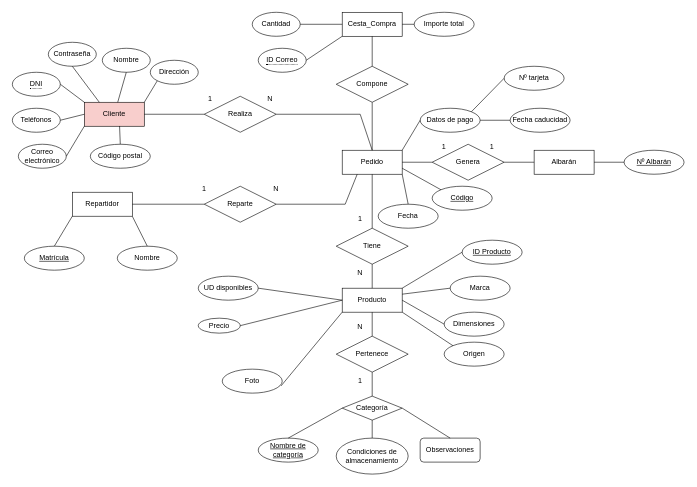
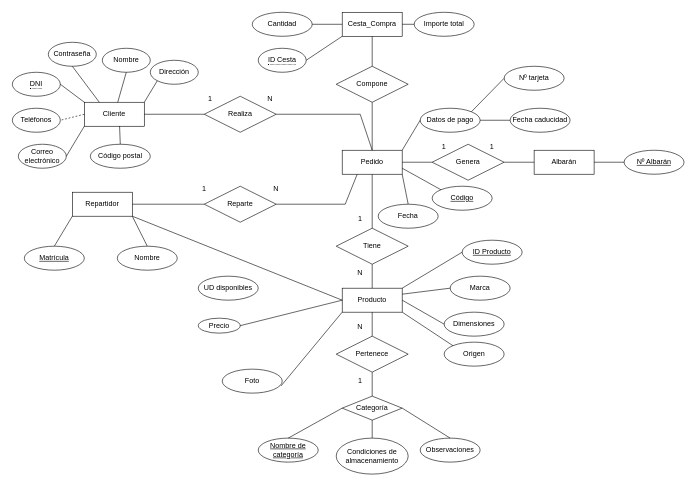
  <mxCell id="0" />
  <mxCell id="1" parent="0" />
- <mxCell id="2" value="Cliente" style="whiteSpace=wrap;html=1;align=center;fillColor=#f8cecc;" parent="1" vertex="1"><mxGeometry x="140" y="170" width="100" height="40" as="geometry" /></mxCell>
+ <mxCell id="2" value="Cliente" style="whiteSpace=wrap;html=1;align=center;" parent="1" vertex="1"><mxGeometry x="140" y="170" width="100" height="40" as="geometry" /></mxCell>
  <mxCell id="3" value="Producto" style="whiteSpace=wrap;html=1;align=center;" parent="1" vertex="1"><mxGeometry x="570" y="480" width="100" height="40" as="geometry" /></mxCell>
  <mxCell id="4" value="Categoría" style="rhombus;whiteSpace=wrap;html=1;align=center;" parent="1" vertex="1"><mxGeometry x="570" y="660" width="100" height="40" as="geometry" /></mxCell>
  <mxCell id="5" value="Pedido" style="whiteSpace=wrap;html=1;align=center;" parent="1" vertex="1"><mxGeometry x="570" y="250" width="100" height="40" as="geometry" /></mxCell>
  <mxCell id="6" value="Repartidor" style="whiteSpace=wrap;html=1;align=center;" parent="1" vertex="1"><mxGeometry x="120" y="320" width="100" height="40" as="geometry" /></mxCell>
  <mxCell id="7" value="Albarán" style="whiteSpace=wrap;html=1;align=center;" parent="1" vertex="1"><mxGeometry x="890" y="250" width="100" height="40" as="geometry" /></mxCell>
  <mxCell id="8" value="&lt;span style=&quot;border-bottom: 1px dotted&quot;&gt;DNI&lt;/span&gt;" style="ellipse;whiteSpace=wrap;html=1;align=center;" parent="1" vertex="1"><mxGeometry x="20" y="120" width="80" height="40" as="geometry" /></mxCell>
  <mxCell id="9" value="Nombre" style="ellipse;whiteSpace=wrap;html=1;align=center;" parent="1" vertex="1"><mxGeometry x="170" y="80" width="80" height="40" as="geometry" /></mxCell>
  <mxCell id="10" value="Dirección" style="ellipse;whiteSpace=wrap;html=1;align=center;" parent="1" vertex="1"><mxGeometry x="250" y="100" width="80" height="40" as="geometry" /></mxCell>
  <mxCell id="11" value="Teléfonos" style="ellipse;whiteSpace=wrap;html=1;align=center;" parent="1" vertex="1"><mxGeometry x="20" y="180" width="80" height="40" as="geometry" /></mxCell>
  <mxCell id="12" value="Correo electrónico" style="ellipse;whiteSpace=wrap;html=1;align=center;" parent="1" vertex="1"><mxGeometry x="30" y="240" width="80" height="40" as="geometry" /></mxCell>
  <mxCell id="13" value="Código postal" style="ellipse;whiteSpace=wrap;html=1;align=center;" parent="1" vertex="1"><mxGeometry x="150" y="240" width="100" height="40" as="geometry" /></mxCell>
  <mxCell id="14" value="Contraseña" style="ellipse;whiteSpace=wrap;html=1;align=center;" parent="1" vertex="1"><mxGeometry x="80" y="70" width="80" height="40" as="geometry" /></mxCell>
  <mxCell id="15" value="Realiza" style="shape=rhombus;perimeter=rhombusPerimeter;whiteSpace=wrap;html=1;align=center;" parent="1" vertex="1"><mxGeometry x="340" y="160" width="120" height="60" as="geometry" /></mxCell>
  <mxCell id="16" value="Tiene" style="shape=rhombus;perimeter=rhombusPerimeter;whiteSpace=wrap;html=1;align=center;" parent="1" vertex="1"><mxGeometry x="560" y="380" width="120" height="60" as="geometry" /></mxCell>
  <mxCell id="17" value="Pertenece" style="shape=rhombus;perimeter=rhombusPerimeter;whiteSpace=wrap;html=1;align=center;" parent="1" vertex="1"><mxGeometry x="560" y="560" width="120" height="60" as="geometry" /></mxCell>
  <mxCell id="18" value="Reparte" style="shape=rhombus;perimeter=rhombusPerimeter;whiteSpace=wrap;html=1;align=center;" parent="1" vertex="1"><mxGeometry x="340" y="310" width="120" height="60" as="geometry" /></mxCell>
  <mxCell id="19" value="Genera" style="shape=rhombus;perimeter=rhombusPerimeter;whiteSpace=wrap;html=1;align=center;" parent="1" vertex="1"><mxGeometry x="720" y="240" width="120" height="60" as="geometry" /></mxCell>
  <mxCell id="20" value="" style="endArrow=none;html=1;rounded=0;entryX=1;entryY=0.5;entryDx=0;entryDy=0;exitX=0;exitY=0.5;exitDx=0;exitDy=0;" parent="1" source="15" target="2" edge="1"><mxGeometry width="50" height="50" relative="1" as="geometry"><mxPoint x="560" y="380" as="sourcePoint" /><mxPoint x="610" y="330" as="targetPoint" /></mxGeometry></mxCell>
  <mxCell id="21" value="" style="endArrow=none;html=1;rounded=0;entryX=1;entryY=0.5;entryDx=0;entryDy=0;exitX=0.5;exitY=0;exitDx=0;exitDy=0;" parent="1" source="5" target="15" edge="1"><mxGeometry width="50" height="50" relative="1" as="geometry"><mxPoint x="560" y="380" as="sourcePoint" /><mxPoint x="610" y="330" as="targetPoint" /><Array as="points"><mxPoint x="600" y="190" /></Array></mxGeometry></mxCell>
  <mxCell id="22" value="" style="endArrow=none;html=1;rounded=0;entryX=0.25;entryY=1;entryDx=0;entryDy=0;exitX=1;exitY=0.5;exitDx=0;exitDy=0;" parent="1" source="18" target="5" edge="1"><mxGeometry width="50" height="50" relative="1" as="geometry"><mxPoint x="560" y="380" as="sourcePoint" /><mxPoint x="610" y="330" as="targetPoint" /><Array as="points"><mxPoint x="575" y="340" /></Array></mxGeometry></mxCell>
  <mxCell id="23" value="" style="endArrow=none;html=1;rounded=0;entryX=1;entryY=0.5;entryDx=0;entryDy=0;exitX=0;exitY=0.5;exitDx=0;exitDy=0;" parent="1" source="18" target="6" edge="1"><mxGeometry width="50" height="50" relative="1" as="geometry"><mxPoint x="470" y="380" as="sourcePoint" /><mxPoint x="520" y="330" as="targetPoint" /></mxGeometry></mxCell>
  <mxCell id="24" value="" style="endArrow=none;html=1;rounded=0;exitX=0.5;exitY=0;exitDx=0;exitDy=0;" parent="1" source="16" edge="1"><mxGeometry width="50" height="50" relative="1" as="geometry"><mxPoint x="470" y="380" as="sourcePoint" /><mxPoint x="620" y="290" as="targetPoint" /></mxGeometry></mxCell>
  <mxCell id="25" value="" style="endArrow=none;html=1;rounded=0;entryX=0.5;entryY=1;entryDx=0;entryDy=0;exitX=0.5;exitY=0;exitDx=0;exitDy=0;" parent="1" source="3" target="16" edge="1"><mxGeometry width="50" height="50" relative="1" as="geometry"><mxPoint x="470" y="460" as="sourcePoint" /><mxPoint x="520" y="410" as="targetPoint" /></mxGeometry></mxCell>
  <mxCell id="26" value="" style="endArrow=none;html=1;rounded=0;entryX=0.5;entryY=1;entryDx=0;entryDy=0;exitX=0.5;exitY=0;exitDx=0;exitDy=0;" parent="1" source="17" target="3" edge="1"><mxGeometry width="50" height="50" relative="1" as="geometry"><mxPoint x="470" y="460" as="sourcePoint" /><mxPoint x="520" y="410" as="targetPoint" /></mxGeometry></mxCell>
  <mxCell id="27" value="" style="endArrow=none;html=1;rounded=0;entryX=0.5;entryY=1;entryDx=0;entryDy=0;exitX=0.5;exitY=0;exitDx=0;exitDy=0;" parent="1" source="4" target="17" edge="1"><mxGeometry width="50" height="50" relative="1" as="geometry"><mxPoint x="470" y="460" as="sourcePoint" /><mxPoint x="520" y="410" as="targetPoint" /></mxGeometry></mxCell>
  <mxCell id="28" value="" style="endArrow=none;html=1;rounded=0;entryX=1;entryY=0.5;entryDx=0;entryDy=0;exitX=0;exitY=0.5;exitDx=0;exitDy=0;" parent="1" source="19" target="5" edge="1"><mxGeometry width="50" height="50" relative="1" as="geometry"><mxPoint x="470" y="380" as="sourcePoint" /><mxPoint x="520" y="330" as="targetPoint" /></mxGeometry></mxCell>
  <mxCell id="29" value="" style="endArrow=none;html=1;rounded=0;entryX=1;entryY=0.5;entryDx=0;entryDy=0;" parent="1" source="7" target="19" edge="1"><mxGeometry width="50" height="50" relative="1" as="geometry"><mxPoint x="470" y="380" as="sourcePoint" /><mxPoint x="520" y="330" as="targetPoint" /></mxGeometry></mxCell>
  <mxCell id="30" value="" style="endArrow=none;html=1;rounded=0;entryX=0.5;entryY=1;entryDx=0;entryDy=0;exitX=0.25;exitY=0;exitDx=0;exitDy=0;" parent="1" source="2" target="14" edge="1"><mxGeometry width="50" height="50" relative="1" as="geometry"><mxPoint x="470" y="300" as="sourcePoint" /><mxPoint x="520" y="250" as="targetPoint" /></mxGeometry></mxCell>
  <mxCell id="31" value="" style="endArrow=none;html=1;rounded=0;entryX=0.5;entryY=1;entryDx=0;entryDy=0;" parent="1" source="2" target="9" edge="1"><mxGeometry width="50" height="50" relative="1" as="geometry"><mxPoint x="470" y="380" as="sourcePoint" /><mxPoint x="520" y="330" as="targetPoint" /></mxGeometry></mxCell>
  <mxCell id="32" value="" style="endArrow=none;html=1;rounded=0;entryX=0;entryY=1;entryDx=0;entryDy=0;exitX=1;exitY=0;exitDx=0;exitDy=0;" parent="1" source="2" target="10" edge="1"><mxGeometry width="50" height="50" relative="1" as="geometry"><mxPoint x="470" y="380" as="sourcePoint" /><mxPoint x="520" y="330" as="targetPoint" /></mxGeometry></mxCell>
  <mxCell id="33" value="" style="endArrow=none;html=1;rounded=0;entryX=1;entryY=0.5;entryDx=0;entryDy=0;exitX=0;exitY=0;exitDx=0;exitDy=0;" parent="1" source="2" target="8" edge="1"><mxGeometry width="50" height="50" relative="1" as="geometry"><mxPoint x="470" y="380" as="sourcePoint" /><mxPoint x="520" y="330" as="targetPoint" /></mxGeometry></mxCell>
- <mxCell id="34" value="" style="endArrow=none;html=1;rounded=0;entryX=1;entryY=0.5;entryDx=0;entryDy=0;exitX=0;exitY=0.5;exitDx=0;exitDy=0;" parent="1" source="2" target="11" edge="1"><mxGeometry width="50" height="50" relative="1" as="geometry"><mxPoint x="470" y="380" as="sourcePoint" /><mxPoint x="520" y="330" as="targetPoint" /></mxGeometry></mxCell>
+ <mxCell id="34" value="" style="endArrow=none;html=1;rounded=0;entryX=1;entryY=0.5;entryDx=0;entryDy=0;exitX=0;exitY=0.5;exitDx=0;exitDy=0;dashed=1;" parent="1" source="2" target="11" edge="1"><mxGeometry width="50" height="50" relative="1" as="geometry"><mxPoint x="470" y="380" as="sourcePoint" /><mxPoint x="520" y="330" as="targetPoint" /></mxGeometry></mxCell>
  <mxCell id="35" value="" style="endArrow=none;html=1;rounded=0;entryX=1;entryY=0.5;entryDx=0;entryDy=0;exitX=0;exitY=1;exitDx=0;exitDy=0;" parent="1" source="2" target="12" edge="1"><mxGeometry width="50" height="50" relative="1" as="geometry"><mxPoint x="470" y="380" as="sourcePoint" /><mxPoint x="520" y="330" as="targetPoint" /></mxGeometry></mxCell>
  <mxCell id="36" value="" style="endArrow=none;html=1;rounded=0;entryX=0.588;entryY=0.99;entryDx=0;entryDy=0;entryPerimeter=0;exitX=0.5;exitY=0;exitDx=0;exitDy=0;" parent="1" source="13" target="2" edge="1"><mxGeometry width="50" height="50" relative="1" as="geometry"><mxPoint x="470" y="380" as="sourcePoint" /><mxPoint x="520" y="330" as="targetPoint" /></mxGeometry></mxCell>
  <mxCell id="37" value="Nombre de categoría" style="ellipse;whiteSpace=wrap;html=1;align=center;fontStyle=4;" parent="1" vertex="1"><mxGeometry x="430" y="730" width="100" height="40" as="geometry" /></mxCell>
  <mxCell id="38" value="Condiciones de almacenamiento" style="ellipse;whiteSpace=wrap;html=1;align=center;" parent="1" vertex="1"><mxGeometry x="560" y="730" width="120" height="60" as="geometry" /></mxCell>
- <mxCell id="39" value="Observaciones" style="whiteSpace=wrap;html=1;align=center;rounded=1;" parent="1" vertex="1"><mxGeometry x="700" y="730" width="100" height="40" as="geometry" /></mxCell>
+ <mxCell id="39" value="Observaciones" style="ellipse;whiteSpace=wrap;html=1;align=center;" parent="1" vertex="1"><mxGeometry x="700" y="730" width="100" height="40" as="geometry" /></mxCell>
  <mxCell id="40" value="ID Producto" style="ellipse;whiteSpace=wrap;html=1;align=center;fontStyle=4;" parent="1" vertex="1"><mxGeometry x="770" y="400" width="100" height="40" as="geometry" /></mxCell>
  <mxCell id="41" value="Marca" style="ellipse;whiteSpace=wrap;html=1;align=center;" parent="1" vertex="1"><mxGeometry x="750" y="460" width="100" height="40" as="geometry" /></mxCell>
  <mxCell id="42" value="UD disponibles" style="ellipse;whiteSpace=wrap;html=1;align=center;" parent="1" vertex="1"><mxGeometry x="330" y="460" width="100" height="40" as="geometry" /></mxCell>
  <mxCell id="43" value="Foto" style="ellipse;whiteSpace=wrap;html=1;align=center;" parent="1" vertex="1"><mxGeometry x="370" y="615" width="100" height="40" as="geometry" /></mxCell>
  <mxCell id="44" value="Precio" style="ellipse;whiteSpace=wrap;html=1;align=center;" parent="1" vertex="1"><mxGeometry x="330" y="530" width="70" height="25" as="geometry" /></mxCell>
  <mxCell id="45" value="Dimensiones" style="ellipse;whiteSpace=wrap;html=1;align=center;" parent="1" vertex="1"><mxGeometry x="740" y="520" width="100" height="40" as="geometry" /></mxCell>
  <mxCell id="46" value="Origen" style="ellipse;whiteSpace=wrap;html=1;align=center;" parent="1" vertex="1"><mxGeometry x="740" y="570" width="100" height="40" as="geometry" /></mxCell>
- <mxCell id="47" value="" style="endArrow=none;html=1;rounded=0;entryX=1;entryY=0.5;entryDx=0;entryDy=0;exitX=0;exitY=0.5;exitDx=0;exitDy=0;" parent="1" source="3" target="42" edge="1"><mxGeometry width="50" height="50" relative="1" as="geometry"><mxPoint x="470" y="500" as="sourcePoint" /><mxPoint x="520" y="450" as="targetPoint" /></mxGeometry></mxCell>
+ <mxCell id="47" value="" style="endArrow=none;html=1;rounded=0;exitX=0;exitY=0.5;exitDx=0;exitDy=0;" parent="1" source="3" target="6" edge="1"><mxGeometry width="50" height="50" relative="1" as="geometry"><mxPoint x="470" y="500" as="sourcePoint" /><mxPoint x="520" y="450" as="targetPoint" /></mxGeometry></mxCell>
  <mxCell id="48" value="" style="endArrow=none;html=1;rounded=0;entryX=1;entryY=0.5;entryDx=0;entryDy=0;exitX=0;exitY=0.5;exitDx=0;exitDy=0;" parent="1" source="3" target="44" edge="1"><mxGeometry width="50" height="50" relative="1" as="geometry"><mxPoint x="470" y="500" as="sourcePoint" /><mxPoint x="520" y="450" as="targetPoint" /></mxGeometry></mxCell>
  <mxCell id="49" value="" style="endArrow=none;html=1;rounded=0;entryX=0.98;entryY=0.7;entryDx=0;entryDy=0;entryPerimeter=0;exitX=0;exitY=1;exitDx=0;exitDy=0;" parent="1" source="3" target="43" edge="1"><mxGeometry width="50" height="50" relative="1" as="geometry"><mxPoint x="470" y="500" as="sourcePoint" /><mxPoint x="520" y="450" as="targetPoint" /></mxGeometry></mxCell>
  <mxCell id="50" value="" style="endArrow=none;html=1;rounded=0;entryX=0;entryY=0.5;entryDx=0;entryDy=0;exitX=1;exitY=0;exitDx=0;exitDy=0;" parent="1" source="3" target="40" edge="1"><mxGeometry width="50" height="50" relative="1" as="geometry"><mxPoint x="470" y="500" as="sourcePoint" /><mxPoint x="520" y="450" as="targetPoint" /></mxGeometry></mxCell>
  <mxCell id="51" value="" style="endArrow=none;html=1;rounded=0;entryX=0;entryY=0.5;entryDx=0;entryDy=0;exitX=1;exitY=0.25;exitDx=0;exitDy=0;" parent="1" source="3" target="41" edge="1"><mxGeometry width="50" height="50" relative="1" as="geometry"><mxPoint x="470" y="500" as="sourcePoint" /><mxPoint x="520" y="450" as="targetPoint" /></mxGeometry></mxCell>
  <mxCell id="52" value="" style="endArrow=none;html=1;rounded=0;entryX=0;entryY=0.5;entryDx=0;entryDy=0;exitX=1;exitY=0.5;exitDx=0;exitDy=0;" parent="1" source="3" target="45" edge="1"><mxGeometry width="50" height="50" relative="1" as="geometry"><mxPoint x="470" y="500" as="sourcePoint" /><mxPoint x="520" y="450" as="targetPoint" /></mxGeometry></mxCell>
  <mxCell id="53" value="" style="endArrow=none;html=1;rounded=0;entryX=0;entryY=0;entryDx=0;entryDy=0;exitX=1;exitY=1;exitDx=0;exitDy=0;" parent="1" source="3" target="46" edge="1"><mxGeometry width="50" height="50" relative="1" as="geometry"><mxPoint x="470" y="500" as="sourcePoint" /><mxPoint x="520" y="450" as="targetPoint" /></mxGeometry></mxCell>
  <mxCell id="54" value="" style="endArrow=none;html=1;rounded=0;entryX=0;entryY=0.5;entryDx=0;entryDy=0;exitX=0.5;exitY=0;exitDx=0;exitDy=0;" parent="1" source="37" target="4" edge="1"><mxGeometry width="50" height="50" relative="1" as="geometry"><mxPoint x="470" y="500" as="sourcePoint" /><mxPoint x="520" y="450" as="targetPoint" /></mxGeometry></mxCell>
  <mxCell id="55" value="" style="endArrow=none;html=1;rounded=0;entryX=0.5;entryY=1;entryDx=0;entryDy=0;" parent="1" source="38" target="4" edge="1"><mxGeometry width="50" height="50" relative="1" as="geometry"><mxPoint x="470" y="500" as="sourcePoint" /><mxPoint x="520" y="450" as="targetPoint" /></mxGeometry></mxCell>
  <mxCell id="56" value="" style="endArrow=none;html=1;rounded=0;entryX=1;entryY=0.5;entryDx=0;entryDy=0;exitX=0.5;exitY=0;exitDx=0;exitDy=0;" parent="1" source="39" target="4" edge="1"><mxGeometry width="50" height="50" relative="1" as="geometry"><mxPoint x="470" y="500" as="sourcePoint" /><mxPoint x="520" y="450" as="targetPoint" /></mxGeometry></mxCell>
  <mxCell id="57" value="Fecha" style="ellipse;whiteSpace=wrap;html=1;align=center;" parent="1" vertex="1"><mxGeometry x="630" y="340" width="100" height="40" as="geometry" /></mxCell>
  <mxCell id="58" value="Nº tarjeta" style="ellipse;whiteSpace=wrap;html=1;align=center;" parent="1" vertex="1"><mxGeometry x="840" y="110" width="100" height="40" as="geometry" /></mxCell>
  <mxCell id="59" value="Datos de pago" style="ellipse;whiteSpace=wrap;html=1;align=center;" parent="1" vertex="1"><mxGeometry x="700" y="180" width="100" height="40" as="geometry" /></mxCell>
  <mxCell id="60" value="Fecha caducidad" style="ellipse;whiteSpace=wrap;html=1;align=center;" parent="1" vertex="1"><mxGeometry x="850" y="180" width="100" height="40" as="geometry" /></mxCell>
  <mxCell id="61" value="" style="endArrow=none;html=1;rounded=0;entryX=1;entryY=0;entryDx=0;entryDy=0;exitX=0;exitY=0.5;exitDx=0;exitDy=0;" parent="1" source="59" target="5" edge="1"><mxGeometry width="50" height="50" relative="1" as="geometry"><mxPoint x="470" y="500" as="sourcePoint" /><mxPoint x="520" y="450" as="targetPoint" /></mxGeometry></mxCell>
  <mxCell id="62" value="" style="endArrow=none;html=1;rounded=0;entryX=1;entryY=0;entryDx=0;entryDy=0;exitX=0;exitY=0.5;exitDx=0;exitDy=0;" parent="1" source="58" target="59" edge="1"><mxGeometry width="50" height="50" relative="1" as="geometry"><mxPoint x="470" y="500" as="sourcePoint" /><mxPoint x="520" y="450" as="targetPoint" /></mxGeometry></mxCell>
  <mxCell id="63" value="" style="endArrow=none;html=1;rounded=0;entryX=1;entryY=0.5;entryDx=0;entryDy=0;exitX=0;exitY=0.5;exitDx=0;exitDy=0;" parent="1" source="60" target="59" edge="1"><mxGeometry width="50" height="50" relative="1" as="geometry"><mxPoint x="470" y="500" as="sourcePoint" /><mxPoint x="520" y="450" as="targetPoint" /></mxGeometry></mxCell>
  <mxCell id="64" value="" style="endArrow=none;html=1;rounded=0;entryX=1;entryY=1;entryDx=0;entryDy=0;exitX=0.5;exitY=0;exitDx=0;exitDy=0;" parent="1" source="57" target="5" edge="1"><mxGeometry width="50" height="50" relative="1" as="geometry"><mxPoint x="470" y="500" as="sourcePoint" /><mxPoint x="520" y="450" as="targetPoint" /></mxGeometry></mxCell>
  <mxCell id="65" value="Código" style="ellipse;whiteSpace=wrap;html=1;align=center;fontStyle=4;" parent="1" vertex="1"><mxGeometry x="720" y="310" width="100" height="40" as="geometry" /></mxCell>
  <mxCell id="66" value="" style="endArrow=none;html=1;rounded=0;exitX=0;exitY=0;exitDx=0;exitDy=0;entryX=1;entryY=0.75;entryDx=0;entryDy=0;" parent="1" source="65" target="5" edge="1"><mxGeometry width="50" height="50" relative="1" as="geometry"><mxPoint x="470" y="500" as="sourcePoint" /><mxPoint x="600" y="240" as="targetPoint" /></mxGeometry></mxCell>
  <mxCell id="67" value="Nº Albarán" style="ellipse;whiteSpace=wrap;html=1;align=center;fontStyle=4;" parent="1" vertex="1"><mxGeometry x="1040" y="250" width="100" height="40" as="geometry" /></mxCell>
  <mxCell id="68" value="" style="endArrow=none;html=1;rounded=0;entryX=1;entryY=0.5;entryDx=0;entryDy=0;exitX=0;exitY=0.5;exitDx=0;exitDy=0;" parent="1" source="67" target="7" edge="1"><mxGeometry width="50" height="50" relative="1" as="geometry"><mxPoint x="470" y="500" as="sourcePoint" /><mxPoint x="520" y="450" as="targetPoint" /></mxGeometry></mxCell>
  <mxCell id="69" value="Matrícula" style="ellipse;whiteSpace=wrap;html=1;align=center;fontStyle=4;" parent="1" vertex="1"><mxGeometry x="40" y="410" width="100" height="40" as="geometry" /></mxCell>
  <mxCell id="70" value="Nombre" style="ellipse;whiteSpace=wrap;html=1;align=center;" parent="1" vertex="1"><mxGeometry x="195" y="410" width="100" height="40" as="geometry" /></mxCell>
  <mxCell id="71" value="" style="endArrow=none;html=1;rounded=0;entryX=0;entryY=1;entryDx=0;entryDy=0;exitX=0.5;exitY=0;exitDx=0;exitDy=0;" parent="1" source="69" target="6" edge="1"><mxGeometry width="50" height="50" relative="1" as="geometry"><mxPoint x="470" y="500" as="sourcePoint" /><mxPoint x="520" y="450" as="targetPoint" /></mxGeometry></mxCell>
  <mxCell id="72" value="" style="endArrow=none;html=1;rounded=0;entryX=1;entryY=1;entryDx=0;entryDy=0;exitX=0.5;exitY=0;exitDx=0;exitDy=0;" parent="1" source="70" target="6" edge="1"><mxGeometry width="50" height="50" relative="1" as="geometry"><mxPoint x="470" y="500" as="sourcePoint" /><mxPoint x="520" y="450" as="targetPoint" /></mxGeometry></mxCell>
  <mxCell id="73" value="1" style="text;html=1;strokeColor=none;fillColor=none;align=center;verticalAlign=middle;whiteSpace=wrap;rounded=0;" parent="1" vertex="1"><mxGeometry x="320" y="150" width="60" height="30" as="geometry" /></mxCell>
  <mxCell id="74" value="N" style="text;html=1;strokeColor=none;fillColor=none;align=center;verticalAlign=middle;whiteSpace=wrap;rounded=0;" parent="1" vertex="1"><mxGeometry x="420" y="150" width="60" height="30" as="geometry" /></mxCell>
  <mxCell id="75" value="1" style="text;html=1;strokeColor=none;fillColor=none;align=center;verticalAlign=middle;whiteSpace=wrap;rounded=0;" parent="1" vertex="1"><mxGeometry x="310" y="300" width="60" height="30" as="geometry" /></mxCell>
  <mxCell id="76" value="N" style="text;html=1;strokeColor=none;fillColor=none;align=center;verticalAlign=middle;whiteSpace=wrap;rounded=0;" parent="1" vertex="1"><mxGeometry x="430" y="300" width="60" height="30" as="geometry" /></mxCell>
  <mxCell id="77" value="1" style="text;html=1;strokeColor=none;fillColor=none;align=center;verticalAlign=middle;whiteSpace=wrap;rounded=0;" parent="1" vertex="1"><mxGeometry x="570" y="350" width="60" height="30" as="geometry" /></mxCell>
  <mxCell id="78" value="N" style="text;html=1;strokeColor=none;fillColor=none;align=center;verticalAlign=middle;whiteSpace=wrap;rounded=0;" parent="1" vertex="1"><mxGeometry x="570" y="440" width="60" height="30" as="geometry" /></mxCell>
  <mxCell id="79" value="1" style="text;html=1;strokeColor=none;fillColor=none;align=center;verticalAlign=middle;whiteSpace=wrap;rounded=0;" parent="1" vertex="1"><mxGeometry x="570" y="620" width="60" height="30" as="geometry" /></mxCell>
  <mxCell id="80" value="N" style="text;html=1;strokeColor=none;fillColor=none;align=center;verticalAlign=middle;whiteSpace=wrap;rounded=0;" parent="1" vertex="1"><mxGeometry x="570" y="530" width="60" height="30" as="geometry" /></mxCell>
  <mxCell id="81" value="1" style="text;html=1;strokeColor=none;fillColor=none;align=center;verticalAlign=middle;whiteSpace=wrap;rounded=0;" parent="1" vertex="1"><mxGeometry x="710" y="230" width="60" height="30" as="geometry" /></mxCell>
  <mxCell id="82" value="1" style="text;html=1;strokeColor=none;fillColor=none;align=center;verticalAlign=middle;whiteSpace=wrap;rounded=0;" parent="1" vertex="1"><mxGeometry x="790" y="230" width="60" height="30" as="geometry" /></mxCell>
  <mxCell id="83" value="" style="endArrow=none;html=1;rounded=0;" edge="1" parent="1" source="5"><mxGeometry width="50" height="50" relative="1" as="geometry"><mxPoint x="630" y="210" as="sourcePoint" /><mxPoint x="620" y="170" as="targetPoint" /></mxGeometry></mxCell>
  <mxCell id="84" value="Compone" style="shape=rhombus;perimeter=rhombusPerimeter;whiteSpace=wrap;html=1;align=center;" vertex="1" parent="1"><mxGeometry x="560" y="110" width="120" height="60" as="geometry" /></mxCell>
  <mxCell id="85" value="Cesta_Compra" style="whiteSpace=wrap;html=1;align=center;" vertex="1" parent="1"><mxGeometry x="570" y="20" width="100" height="40" as="geometry" /></mxCell>
  <mxCell id="86" value="" style="endArrow=none;html=1;rounded=0;" edge="1" parent="1" target="85"><mxGeometry width="50" height="50" relative="1" as="geometry"><mxPoint x="620" y="110" as="sourcePoint" /><mxPoint x="619" y="70" as="targetPoint" /></mxGeometry></mxCell>
- <mxCell id="87" value="Cantidad" style="ellipse;whiteSpace=wrap;html=1;align=center;" vertex="1" parent="1"><mxGeometry x="420" y="20" width="80" height="40" as="geometry" /></mxCell>
+ <mxCell id="87" value="Cantidad" style="ellipse;whiteSpace=wrap;html=1;align=center;" vertex="1" parent="1"><mxGeometry x="420" y="20" width="100" height="40" as="geometry" /></mxCell>
  <mxCell id="88" value="Importe total" style="ellipse;whiteSpace=wrap;html=1;align=center;" vertex="1" parent="1"><mxGeometry x="690" y="20" width="100" height="40" as="geometry" /></mxCell>
- <mxCell id="89" value="&lt;span style=&quot;border-bottom: 1px dotted&quot;&gt;ID Correo&lt;/span&gt;" style="ellipse;whiteSpace=wrap;html=1;align=center;" vertex="1" parent="1"><mxGeometry x="430" y="80" width="80" height="40" as="geometry" /></mxCell>
+ <mxCell id="89" value="&lt;span style=&quot;border-bottom: 1px dotted&quot;&gt;ID Cesta&lt;/span&gt;" style="ellipse;whiteSpace=wrap;html=1;align=center;" vertex="1" parent="1"><mxGeometry x="430" y="80" width="80" height="40" as="geometry" /></mxCell>
  <mxCell id="90" value="" style="endArrow=none;html=1;rounded=0;entryX=0;entryY=0.5;entryDx=0;entryDy=0;exitX=1;exitY=0.5;exitDx=0;exitDy=0;" edge="1" parent="1" source="87" target="85"><mxGeometry width="50" height="50" relative="1" as="geometry"><mxPoint x="470" y="340" as="sourcePoint" /><mxPoint x="520" y="290" as="targetPoint" /></mxGeometry></mxCell>
  <mxCell id="91" value="" style="endArrow=none;html=1;rounded=0;entryX=0;entryY=1;entryDx=0;entryDy=0;exitX=1;exitY=0.5;exitDx=0;exitDy=0;" edge="1" parent="1" source="89" target="85"><mxGeometry width="50" height="50" relative="1" as="geometry"><mxPoint x="470" y="340" as="sourcePoint" /><mxPoint x="520" y="290" as="targetPoint" /></mxGeometry></mxCell>
  <mxCell id="92" value="" style="endArrow=none;html=1;rounded=0;entryX=0;entryY=0.5;entryDx=0;entryDy=0;exitX=1;exitY=0.5;exitDx=0;exitDy=0;" edge="1" parent="1" source="85" target="88"><mxGeometry width="50" height="50" relative="1" as="geometry"><mxPoint x="470" y="340" as="sourcePoint" /><mxPoint x="520" y="290" as="targetPoint" /></mxGeometry></mxCell>
